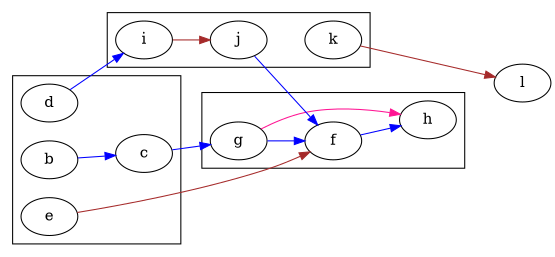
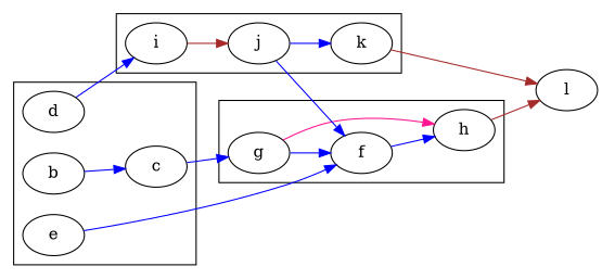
  digraph {
    rankdir=LR
    edge [color=blue]
    b
    c
    d
    e
    g
    f
    h
    i
    j
    k
    l
    subgraph cluster_1 {
      compound=true
      b
      c
      d
      e
    }
    subgraph cluster_2 {
      g
      f
      h
    }
    subgraph cluster_3 {
      i
      j
      k
    }
    b -> c
    c -> g
    d -> i
-   e -> f [color=brown]
+   e -> f
    g -> f
    g -> h [color=deeppink]
    f -> h
+   h -> l [color=brown]
    i -> j [color=brown]
    j -> f
+   j -> k
    k -> l [color=brown]
  }
